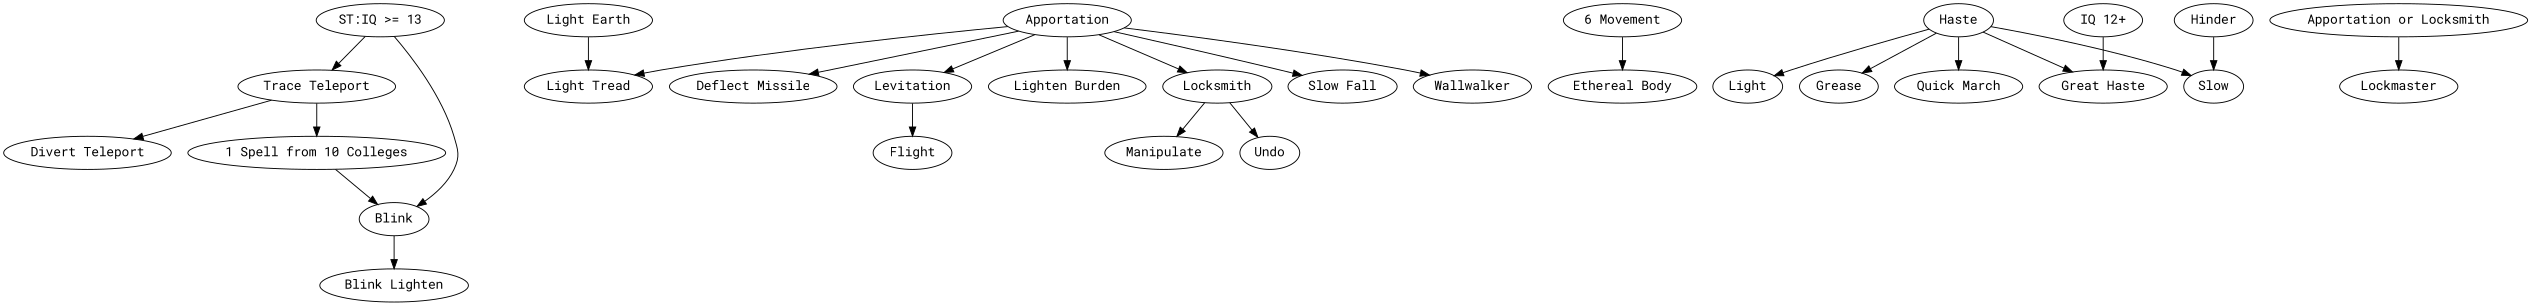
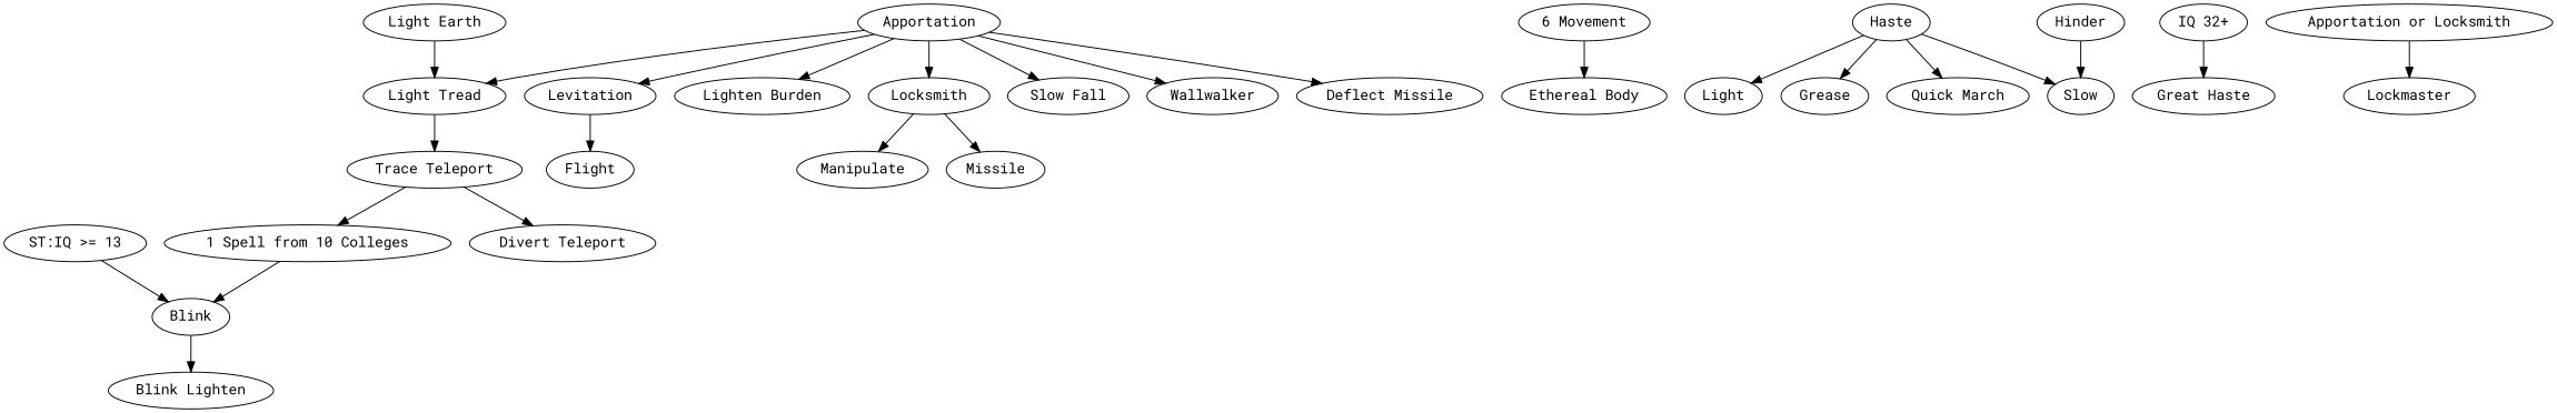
  digraph {
    fontname="Roboto Mono"
    node [fontname="Roboto Mono"]
    edge [fontname="Roboto Mono"]
    "Trace Teleport"
    "Divert Teleport"
    "1 Spell from 10 Colleges"
    "ST:IQ >= 13"
    Blink
    n6 [label="Blink Lighten"]
    Apportation
    "Deflect Missile"
    Levitation
    "Light Tread"
    "Lighten Burden"
    Locksmith
    "Slow Fall"
    Wallwalker
    Flight
    Manipulate
-   Undo
+   Undo [label=Missile]
    "6 Movement"
    "Ethereal Body"
    n20 [label=Light]
    Haste
    Grease
    "Great Haste"
    "Quick March"
    Slow
-   "IQ 12+"
+   "IQ 12+" [label="IQ 32+"]
    n27 [label="Light Earth"]
    "Apportation or Locksmith"
    Lockmaster
    Hinder
    "Trace Teleport" -> "Divert Teleport"
    "Trace Teleport" -> "1 Spell from 10 Colleges"
    "1 Spell from 10 Colleges" -> Blink
-   "ST:IQ >= 13" -> "Trace Teleport"
+   "Light Tread" -> "Trace Teleport"
    "ST:IQ >= 13" -> Blink
    Blink -> n6
    Apportation -> "Deflect Missile"
    Apportation -> Levitation
    Apportation -> "Light Tread"
    Apportation -> "Lighten Burden"
    Apportation -> Locksmith
    Apportation -> "Slow Fall"
    Apportation -> Wallwalker
    Levitation -> Flight
    Locksmith -> Manipulate
    Locksmith -> Undo
    "6 Movement" -> "Ethereal Body"
    Haste -> n20
    Haste -> Grease
-   Haste -> "Great Haste"
    Haste -> "Quick March"
    Haste -> Slow
    "IQ 12+" -> "Great Haste"
    n27 -> "Light Tread"
    "Apportation or Locksmith" -> Lockmaster
    Hinder -> Slow
  }
